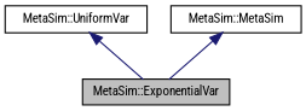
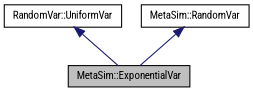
  digraph {
    fontname="Roboto Condensed"
    node [color=black fillcolor=white fontname="Roboto Condensed" fontsize=10 shape=record style=filled]
    edge [color=midnightblue dir=back fontname="Roboto Condensed" fontsize=10 labelfontname=Helvetica labelfontsize=10 style=solid]
    n1 [fillcolor=grey75 fontcolor=black height=0.2 label="MetaSim::ExponentialVar" width=0.4]
-   n2 [height=0.2 label="MetaSim::UniformVar" width=0.4]
-   n3 [height=0.2 label="MetaSim::MetaSim" width=0.4]
+   n2 [height=0.2 label="RandomVar::UniformVar" width=0.4]
+   n3 [height=0.2 label="MetaSim::RandomVar" width=0.4]
    n2 -> n1
    n3 -> n1
  }
